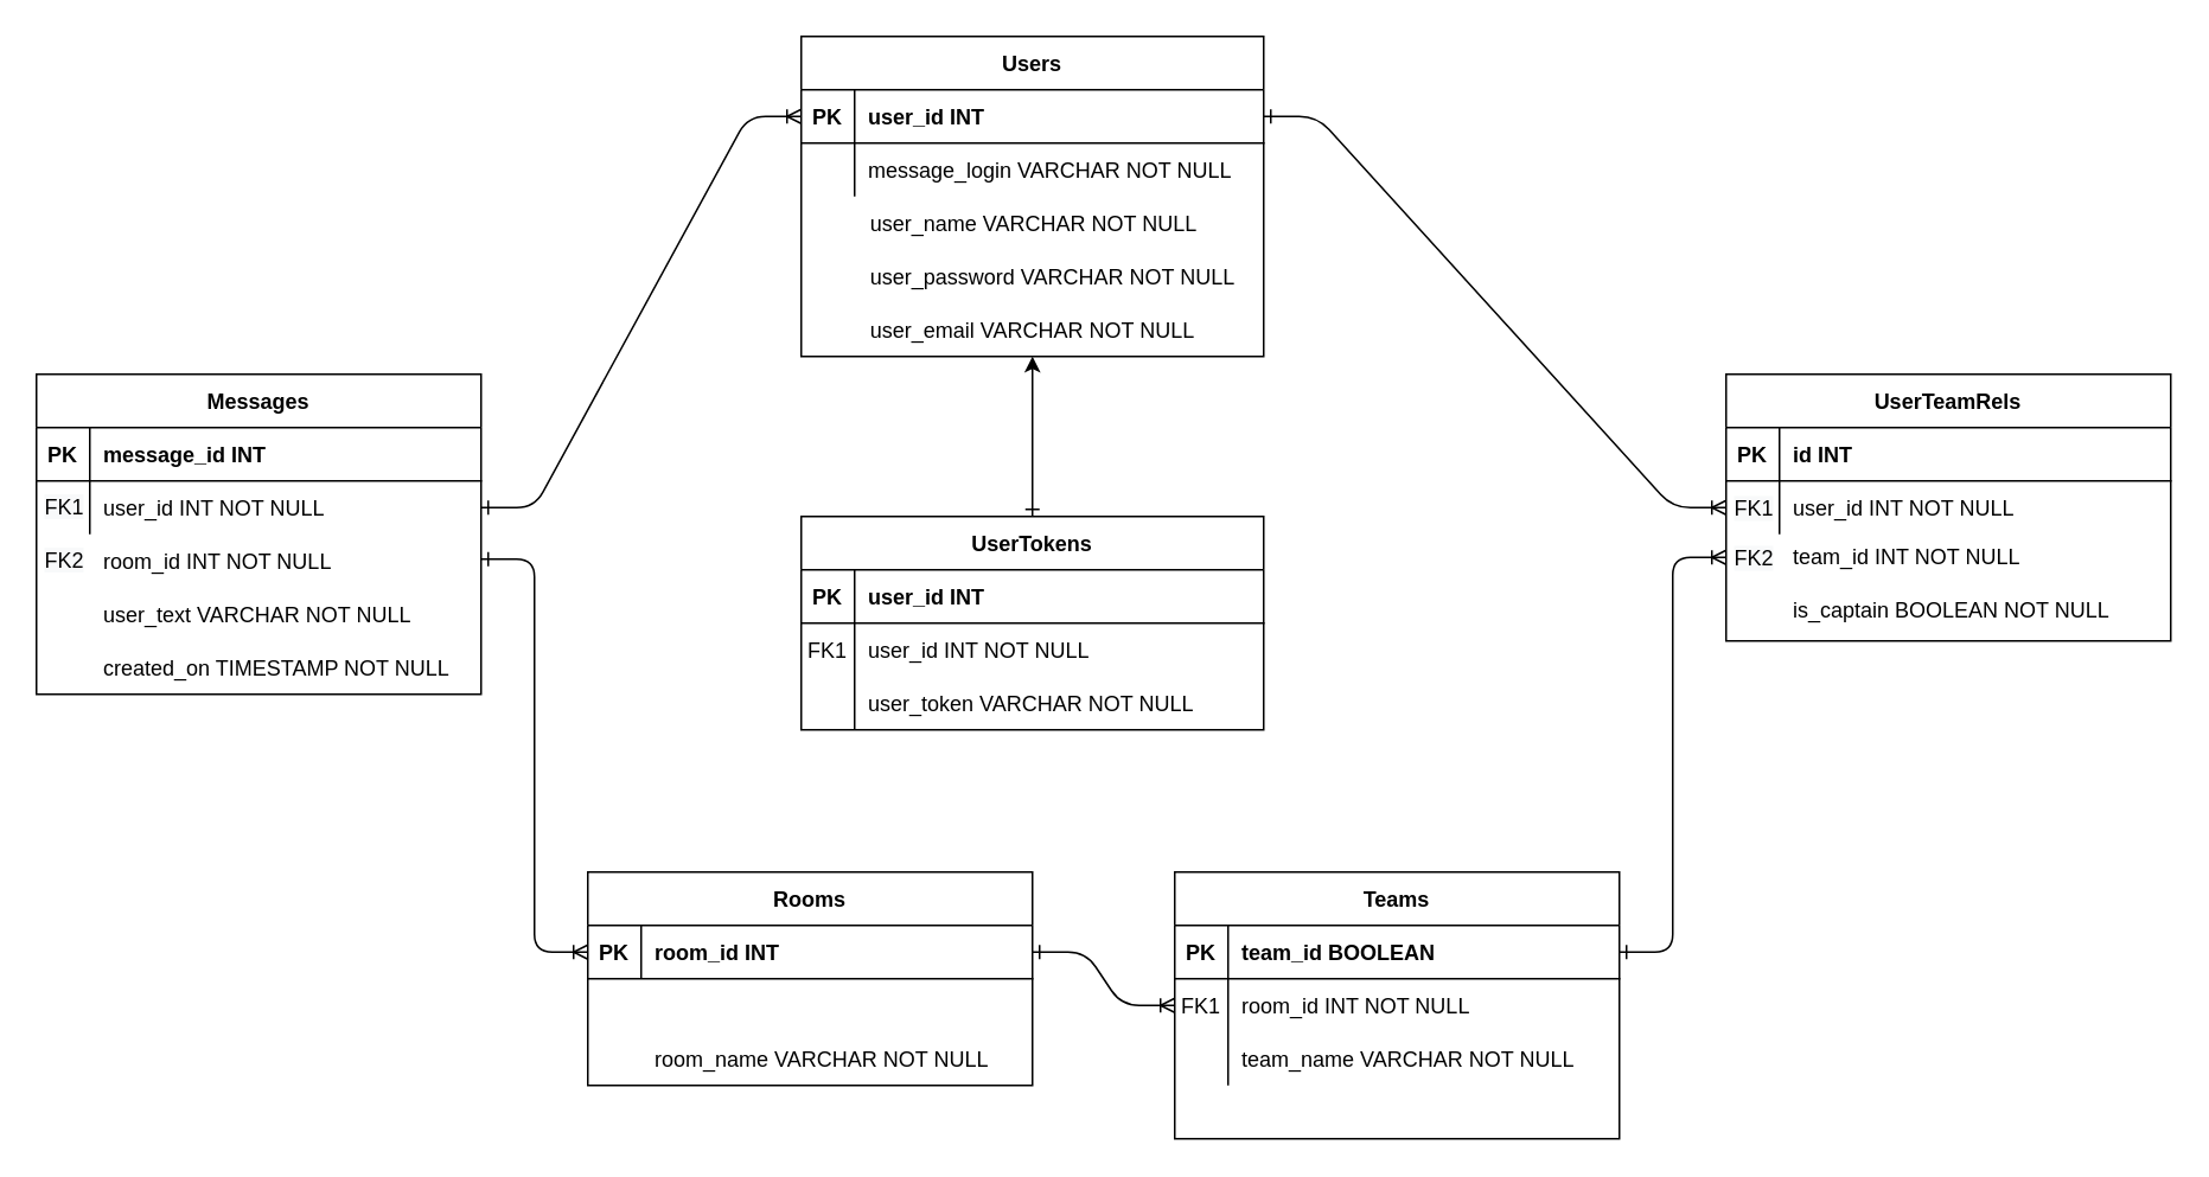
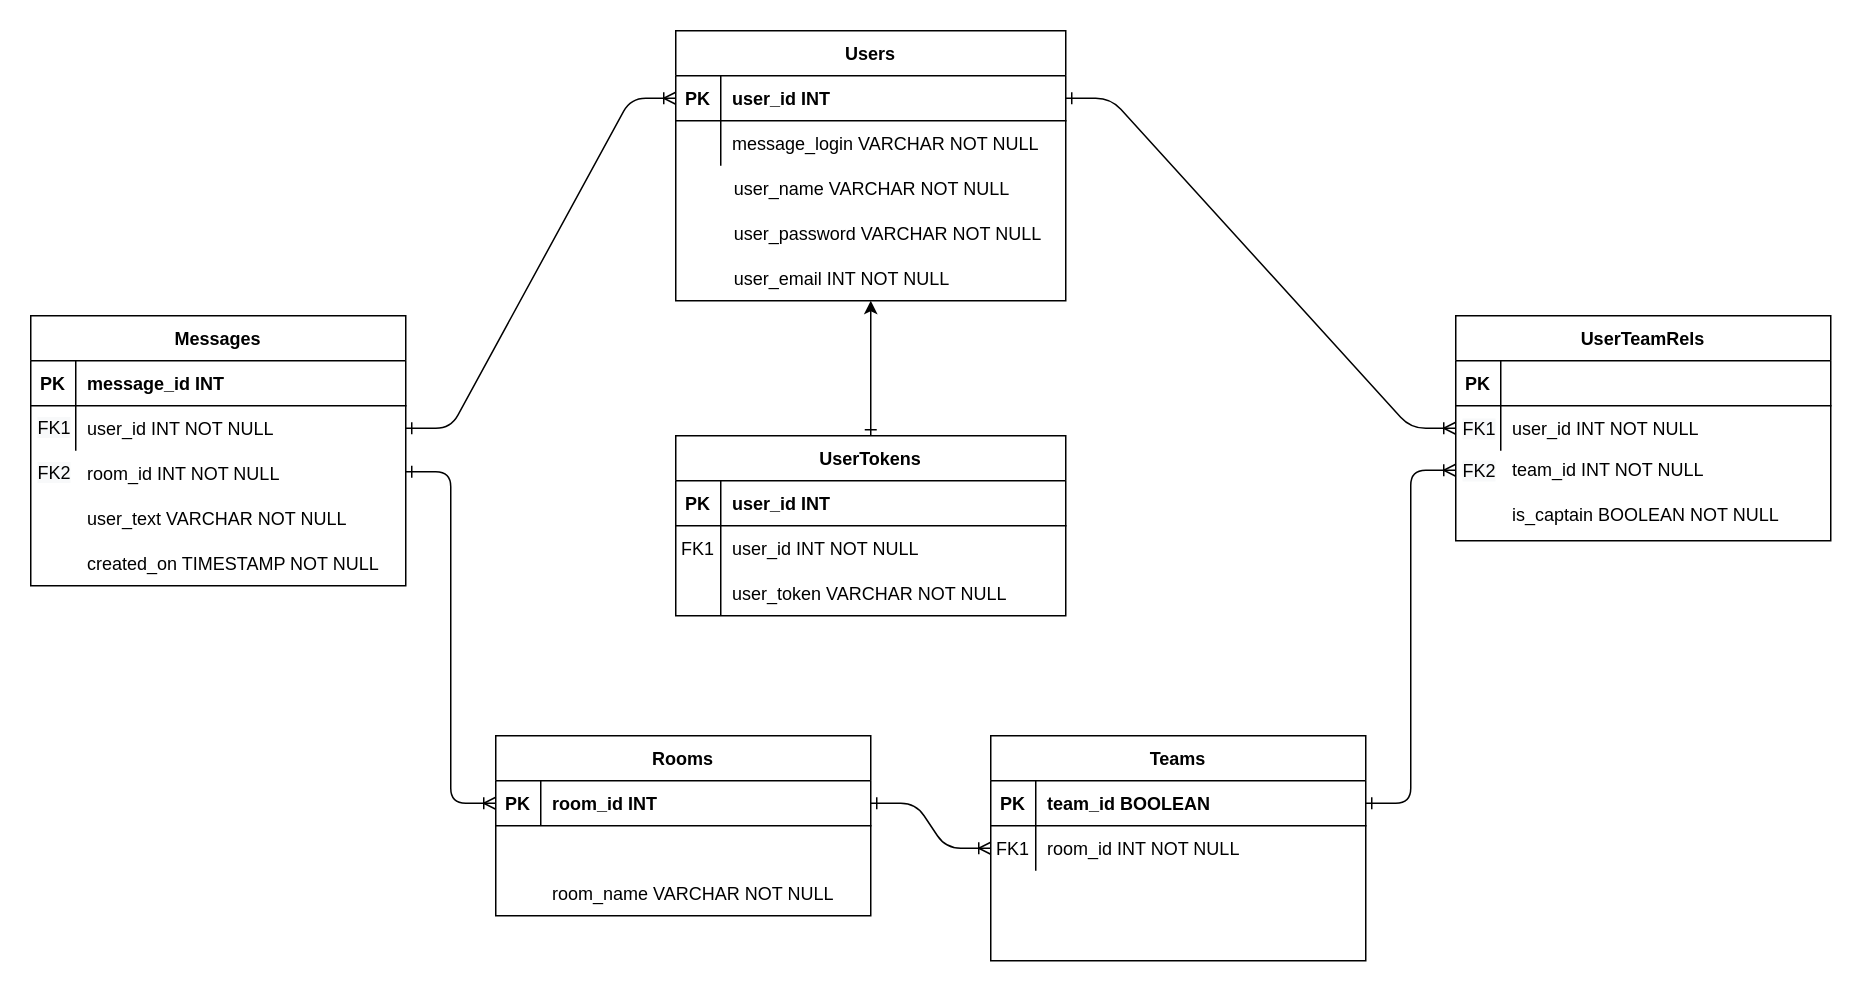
  <mxCell id="0" />
  <mxCell id="1" parent="0" />
  <mxCell id="2" value="" style="group;" vertex="1" connectable="0" parent="1"><mxGeometry x="450" y="20" width="260" height="180" as="geometry" /></mxCell>
  <mxCell id="3" value="Users" style="shape=table;startSize=30;container=1;collapsible=1;childLayout=tableLayout;fixedRows=1;rowLines=0;fontStyle=1;align=center;resizeLast=1;" vertex="1" parent="2"><mxGeometry width="260" height="180" as="geometry" /></mxCell>
  <mxCell id="4" value="" style="shape=partialRectangle;collapsible=0;dropTarget=0;pointerEvents=0;fillColor=none;points=[[0,0.5],[1,0.5]];portConstraint=eastwest;top=0;left=0;right=0;bottom=1;" vertex="1" parent="3"><mxGeometry y="30" width="260" height="30" as="geometry" /></mxCell>
  <mxCell id="5" value="PK" style="shape=partialRectangle;overflow=hidden;connectable=0;fillColor=none;top=0;left=0;bottom=0;right=0;fontStyle=1;" vertex="1" parent="4"><mxGeometry width="30" height="30" as="geometry" /></mxCell>
  <mxCell id="6" value="user_id INT" style="shape=partialRectangle;overflow=hidden;connectable=0;fillColor=none;top=0;left=0;bottom=0;right=0;align=left;spacingLeft=6;fontStyle=1;" vertex="1" parent="4"><mxGeometry x="30" width="230" height="30" as="geometry" /></mxCell>
  <mxCell id="7" value="" style="shape=partialRectangle;collapsible=0;dropTarget=0;pointerEvents=0;fillColor=none;points=[[0,0.5],[1,0.5]];portConstraint=eastwest;top=0;left=0;right=0;bottom=0;" vertex="1" parent="3"><mxGeometry y="60" width="260" height="30" as="geometry" /></mxCell>
  <mxCell id="8" value="" style="shape=partialRectangle;overflow=hidden;connectable=0;fillColor=none;top=0;left=0;bottom=0;right=0;" vertex="1" parent="7"><mxGeometry width="30" height="30" as="geometry" /></mxCell>
  <mxCell id="9" value="message_login VARCHAR NOT NULL" style="shape=partialRectangle;overflow=hidden;connectable=0;fillColor=none;top=0;left=0;bottom=0;right=0;align=left;spacingLeft=6;" vertex="1" parent="7"><mxGeometry x="30" width="230" height="30" as="geometry" /></mxCell>
  <mxCell id="10" value="user_name VARCHAR NOT NULL" style="shape=partialRectangle;overflow=hidden;connectable=0;fillColor=none;top=0;left=0;bottom=0;right=0;align=left;spacingLeft=6;" vertex="1" parent="2"><mxGeometry x="31.2" y="90" width="228.8" height="30" as="geometry" /></mxCell>
  <mxCell id="11" value="user_password VARCHAR NOT NULL" style="shape=partialRectangle;overflow=hidden;connectable=0;fillColor=none;top=0;left=0;bottom=0;right=0;align=left;spacingLeft=6;" vertex="1" parent="2"><mxGeometry x="31.2" y="120" width="228.8" height="30" as="geometry" /></mxCell>
- <mxCell id="12" value="user_email VARCHAR NOT NULL" style="shape=partialRectangle;overflow=hidden;connectable=0;fillColor=none;top=0;left=0;bottom=0;right=0;align=left;spacingLeft=6;" vertex="1" parent="2"><mxGeometry x="31.2" y="150" width="228.8" height="30" as="geometry" /></mxCell>
+ <mxCell id="12" value="user_email INT NOT NULL" style="shape=partialRectangle;overflow=hidden;connectable=0;fillColor=none;top=0;left=0;bottom=0;right=0;align=left;spacingLeft=6;" vertex="1" parent="2"><mxGeometry x="31.2" y="150" width="228.8" height="30" as="geometry" /></mxCell>
  <mxCell id="13" value="UserTokens" style="shape=table;startSize=30;container=1;collapsible=1;childLayout=tableLayout;fixedRows=1;rowLines=0;fontStyle=1;align=center;resizeLast=1;" vertex="1" parent="1"><mxGeometry x="450" y="290" width="260" height="120" as="geometry" /></mxCell>
  <mxCell id="14" value="" style="shape=partialRectangle;collapsible=0;dropTarget=0;pointerEvents=0;fillColor=none;points=[[0,0.5],[1,0.5]];portConstraint=eastwest;top=0;left=0;right=0;bottom=1;" vertex="1" parent="13"><mxGeometry y="30" width="260" height="30" as="geometry" /></mxCell>
  <mxCell id="15" value="PK" style="shape=partialRectangle;overflow=hidden;connectable=0;fillColor=none;top=0;left=0;bottom=0;right=0;fontStyle=1;" vertex="1" parent="14"><mxGeometry width="30" height="30" as="geometry" /></mxCell>
  <mxCell id="16" value="user_id INT" style="shape=partialRectangle;overflow=hidden;connectable=0;fillColor=none;top=0;left=0;bottom=0;right=0;align=left;spacingLeft=6;fontStyle=1;" vertex="1" parent="14"><mxGeometry x="30" width="230" height="30" as="geometry" /></mxCell>
  <mxCell id="17" value="" style="shape=partialRectangle;collapsible=0;dropTarget=0;pointerEvents=0;fillColor=none;points=[[0,0.5],[1,0.5]];portConstraint=eastwest;top=0;left=0;right=0;bottom=0;" vertex="1" parent="13"><mxGeometry y="60" width="260" height="30" as="geometry" /></mxCell>
  <mxCell id="18" value="FK1" style="shape=partialRectangle;overflow=hidden;connectable=0;fillColor=none;top=0;left=0;bottom=0;right=0;" vertex="1" parent="17"><mxGeometry width="30" height="30" as="geometry" /></mxCell>
  <mxCell id="19" value="user_id INT NOT NULL" style="shape=partialRectangle;overflow=hidden;connectable=0;fillColor=none;top=0;left=0;bottom=0;right=0;align=left;spacingLeft=6;" vertex="1" parent="17"><mxGeometry x="30" width="230" height="30" as="geometry" /></mxCell>
  <mxCell id="20" value="" style="shape=partialRectangle;collapsible=0;dropTarget=0;pointerEvents=0;fillColor=none;points=[[0,0.5],[1,0.5]];portConstraint=eastwest;top=0;left=0;right=0;bottom=0;" vertex="1" parent="13"><mxGeometry y="90" width="260" height="30" as="geometry" /></mxCell>
  <mxCell id="21" value="" style="shape=partialRectangle;overflow=hidden;connectable=0;fillColor=none;top=0;left=0;bottom=0;right=0;" vertex="1" parent="20"><mxGeometry width="30" height="30" as="geometry" /></mxCell>
  <mxCell id="22" value="user_token VARCHAR NOT NULL" style="shape=partialRectangle;overflow=hidden;connectable=0;fillColor=none;top=0;left=0;bottom=0;right=0;align=left;spacingLeft=6;" vertex="1" parent="20"><mxGeometry x="30" width="230" height="30" as="geometry" /></mxCell>
  <mxCell id="23" value="" style="group" vertex="1" connectable="0" parent="1"><mxGeometry x="20" y="210" width="250" height="180" as="geometry" /></mxCell>
  <mxCell id="24" value="Messages" style="shape=table;startSize=30;container=1;collapsible=1;childLayout=tableLayout;fixedRows=1;rowLines=0;fontStyle=1;align=center;resizeLast=1;" vertex="1" parent="23"><mxGeometry width="250" height="180" as="geometry"><mxRectangle width="90" height="30" as="alternateBounds" /></mxGeometry></mxCell>
  <mxCell id="25" value="" style="shape=partialRectangle;collapsible=0;dropTarget=0;pointerEvents=0;fillColor=none;points=[[0,0.5],[1,0.5]];portConstraint=eastwest;top=0;left=0;right=0;bottom=1;" vertex="1" parent="24"><mxGeometry y="30" width="250" height="30" as="geometry" /></mxCell>
  <mxCell id="26" value="PK" style="shape=partialRectangle;overflow=hidden;connectable=0;fillColor=none;top=0;left=0;bottom=0;right=0;fontStyle=1;" vertex="1" parent="25"><mxGeometry width="30" height="30" as="geometry" /></mxCell>
  <mxCell id="27" value="message_id INT" style="shape=partialRectangle;overflow=hidden;connectable=0;fillColor=none;top=0;left=0;bottom=0;right=0;align=left;spacingLeft=6;fontStyle=1;" vertex="1" parent="25"><mxGeometry x="30" width="220" height="30" as="geometry" /></mxCell>
  <mxCell id="28" value="" style="shape=partialRectangle;collapsible=0;dropTarget=0;pointerEvents=0;fillColor=none;points=[[0,0.5],[1,0.5]];portConstraint=eastwest;top=0;left=0;right=0;bottom=0;" vertex="1" parent="24"><mxGeometry y="60" width="250" height="30" as="geometry" /></mxCell>
  <mxCell id="29" value="" style="shape=partialRectangle;overflow=hidden;connectable=0;fillColor=none;top=0;left=0;bottom=0;right=0;" vertex="1" parent="28"><mxGeometry width="30" height="30" as="geometry" /></mxCell>
  <mxCell id="30" value="user_id INT NOT NULL" style="shape=partialRectangle;overflow=hidden;connectable=0;fillColor=none;top=0;left=0;bottom=0;right=0;align=left;spacingLeft=6;" vertex="1" parent="28"><mxGeometry x="30" width="220" height="30" as="geometry" /></mxCell>
  <mxCell id="31" value="room_id INT NOT NULL" style="shape=partialRectangle;overflow=hidden;connectable=0;fillColor=none;top=0;left=0;bottom=0;right=0;align=left;spacingLeft=6;" vertex="1" parent="23"><mxGeometry x="30" y="90" width="220" height="30" as="geometry" /></mxCell>
  <mxCell id="32" value="user_text VARCHAR NOT NULL" style="shape=partialRectangle;overflow=hidden;connectable=0;fillColor=none;top=0;left=0;bottom=0;right=0;align=left;spacingLeft=6;" vertex="1" parent="23"><mxGeometry x="30" y="120" width="220" height="30" as="geometry" /></mxCell>
  <mxCell id="33" value="created_on TIMESTAMP NOT NULL" style="shape=partialRectangle;overflow=hidden;connectable=0;fillColor=none;top=0;left=0;bottom=0;right=0;align=left;spacingLeft=6;" vertex="1" parent="23"><mxGeometry x="30" y="150" width="220" height="30" as="geometry" /></mxCell>
  <mxCell id="34" value="&lt;span style=&quot;color: rgb(0, 0, 0); font-family: helvetica; font-size: 12px; font-style: normal; font-weight: 400; letter-spacing: normal; text-align: center; text-indent: 0px; text-transform: none; word-spacing: 0px; background-color: rgb(248, 249, 250); display: inline; float: none;&quot;&gt;FK1&lt;/span&gt;" style="text;whiteSpace=wrap;html=1;" vertex="1" parent="23"><mxGeometry x="3" y="61" width="26" height="30" as="geometry" /></mxCell>
  <mxCell id="35" value="&lt;span style=&quot;color: rgb(0 , 0 , 0) ; font-family: &amp;#34;helvetica&amp;#34; ; font-size: 12px ; font-style: normal ; font-weight: 400 ; letter-spacing: normal ; text-align: center ; text-indent: 0px ; text-transform: none ; word-spacing: 0px ; background-color: rgb(248 , 249 , 250) ; display: inline ; float: none&quot;&gt;FK2&lt;/span&gt;" style="text;whiteSpace=wrap;html=1;" vertex="1" parent="23"><mxGeometry x="3" y="91" width="26" height="30" as="geometry" /></mxCell>
  <mxCell id="36" value="" style="group" vertex="1" connectable="0" parent="1"><mxGeometry x="970" y="210" width="250" height="150" as="geometry" /></mxCell>
  <mxCell id="37" value="UserTeamRels" style="shape=table;startSize=30;container=1;collapsible=1;childLayout=tableLayout;fixedRows=1;rowLines=0;fontStyle=1;align=center;resizeLast=1;" vertex="1" parent="36"><mxGeometry width="250" height="150" as="geometry" /></mxCell>
  <mxCell id="38" value="" style="shape=partialRectangle;collapsible=0;dropTarget=0;pointerEvents=0;fillColor=none;points=[[0,0.5],[1,0.5]];portConstraint=eastwest;top=0;left=0;right=0;bottom=1;" vertex="1" parent="37"><mxGeometry y="30" width="250" height="30" as="geometry" /></mxCell>
  <mxCell id="39" value="PK" style="shape=partialRectangle;overflow=hidden;connectable=0;fillColor=none;top=0;left=0;bottom=0;right=0;fontStyle=1;" vertex="1" parent="38"><mxGeometry width="30" height="30" as="geometry" /></mxCell>
- <mxCell id="40" value="id INT" style="shape=partialRectangle;overflow=hidden;connectable=0;fillColor=none;top=0;left=0;bottom=0;right=0;align=left;spacingLeft=6;fontStyle=1;" vertex="1" parent="38"><mxGeometry x="30" width="220" height="30" as="geometry" /></mxCell>
  <mxCell id="41" value="" style="shape=partialRectangle;collapsible=0;dropTarget=0;pointerEvents=0;fillColor=none;points=[[0,0.5],[1,0.5]];portConstraint=eastwest;top=0;left=0;right=0;bottom=0;" vertex="1" parent="37"><mxGeometry y="60" width="250" height="30" as="geometry" /></mxCell>
  <mxCell id="42" value="" style="shape=partialRectangle;overflow=hidden;connectable=0;fillColor=none;top=0;left=0;bottom=0;right=0;" vertex="1" parent="41"><mxGeometry width="30" height="30" as="geometry" /></mxCell>
  <mxCell id="43" value="user_id INT NOT NULL" style="shape=partialRectangle;overflow=hidden;connectable=0;fillColor=none;top=0;left=0;bottom=0;right=0;align=left;spacingLeft=6;" vertex="1" parent="41"><mxGeometry x="30" width="220" height="30" as="geometry" /></mxCell>
  <mxCell id="44" value="team_id INT NOT NULL" style="shape=partialRectangle;overflow=hidden;connectable=0;fillColor=none;top=0;left=0;bottom=0;right=0;align=left;spacingLeft=6;" vertex="1" parent="36"><mxGeometry x="30" y="90" width="220" height="25" as="geometry" /></mxCell>
  <mxCell id="45" value="is_captain BOOLEAN NOT NULL" style="shape=partialRectangle;overflow=hidden;connectable=0;fillColor=none;top=0;left=0;bottom=0;right=0;align=left;spacingLeft=6;" vertex="1" parent="36"><mxGeometry x="30" y="120" width="220" height="25" as="geometry" /></mxCell>
  <mxCell id="46" value="&lt;span style=&quot;color: rgb(0, 0, 0); font-family: helvetica; font-size: 12px; font-style: normal; font-weight: 400; letter-spacing: normal; text-align: center; text-indent: 0px; text-transform: none; word-spacing: 0px; background-color: rgb(248, 249, 250); display: inline; float: none;&quot;&gt;FK1&lt;/span&gt;" style="text;whiteSpace=wrap;html=1;" vertex="1" parent="36"><mxGeometry x="3" y="61.503" width="26" height="25" as="geometry" /></mxCell>
  <mxCell id="47" value="&lt;span style=&quot;color: rgb(0 , 0 , 0) ; font-family: &amp;#34;helvetica&amp;#34; ; font-size: 12px ; font-style: normal ; font-weight: 400 ; letter-spacing: normal ; text-align: center ; text-indent: 0px ; text-transform: none ; word-spacing: 0px ; background-color: rgb(248 , 249 , 250) ; display: inline ; float: none&quot;&gt;FK2&lt;/span&gt;" style="text;whiteSpace=wrap;html=1;" vertex="1" parent="36"><mxGeometry x="3" y="90" width="20" height="25" as="geometry" /></mxCell>
  <mxCell id="48" value="" style="group" vertex="1" connectable="0" parent="1"><mxGeometry x="660" y="490" width="250" height="150" as="geometry" /></mxCell>
  <mxCell id="49" value="Teams" style="shape=table;startSize=30;container=1;collapsible=1;childLayout=tableLayout;fixedRows=1;rowLines=0;fontStyle=1;align=center;resizeLast=1;" vertex="1" parent="48"><mxGeometry width="250" height="150" as="geometry" /></mxCell>
  <mxCell id="50" value="" style="shape=partialRectangle;collapsible=0;dropTarget=0;pointerEvents=0;fillColor=none;points=[[0,0.5],[1,0.5]];portConstraint=eastwest;top=0;left=0;right=0;bottom=1;" vertex="1" parent="49"><mxGeometry y="30" width="250" height="30" as="geometry" /></mxCell>
  <mxCell id="51" value="PK" style="shape=partialRectangle;overflow=hidden;connectable=0;fillColor=none;top=0;left=0;bottom=0;right=0;fontStyle=1;" vertex="1" parent="50"><mxGeometry width="30" height="30" as="geometry" /></mxCell>
  <mxCell id="52" value="team_id BOOLEAN" style="shape=partialRectangle;overflow=hidden;connectable=0;fillColor=none;top=0;left=0;bottom=0;right=0;align=left;spacingLeft=6;fontStyle=1;" vertex="1" parent="50"><mxGeometry x="30" width="220" height="30" as="geometry" /></mxCell>
  <mxCell id="53" value="" style="shape=partialRectangle;collapsible=0;dropTarget=0;pointerEvents=0;fillColor=none;points=[[0,0.5],[1,0.5]];portConstraint=eastwest;top=0;left=0;right=0;bottom=0;" vertex="1" parent="49"><mxGeometry y="60" width="250" height="30" as="geometry" /></mxCell>
  <mxCell id="54" value="FK1" style="shape=partialRectangle;overflow=hidden;connectable=0;fillColor=none;top=0;left=0;bottom=0;right=0;" vertex="1" parent="53"><mxGeometry width="30" height="30" as="geometry" /></mxCell>
  <mxCell id="55" value="room_id INT NOT NULL" style="shape=partialRectangle;overflow=hidden;connectable=0;fillColor=none;top=0;left=0;bottom=0;right=0;align=left;spacingLeft=6;" vertex="1" parent="53"><mxGeometry x="30" width="220" height="30" as="geometry" /></mxCell>
  <mxCell id="56" value="" style="shape=partialRectangle;collapsible=0;dropTarget=0;pointerEvents=0;fillColor=none;points=[[0,0.5],[1,0.5]];portConstraint=eastwest;top=0;left=0;right=0;bottom=0;" vertex="1" parent="49"><mxGeometry y="90" width="250" height="30" as="geometry" /></mxCell>
  <mxCell id="57" value="" style="shape=partialRectangle;overflow=hidden;connectable=0;fillColor=none;top=0;left=0;bottom=0;right=0;" vertex="1" parent="56"><mxGeometry width="30" height="30" as="geometry" /></mxCell>
- <mxCell id="58" value="team_name VARCHAR NOT NULL" style="shape=partialRectangle;overflow=hidden;connectable=0;fillColor=none;top=0;left=0;bottom=0;right=0;align=left;spacingLeft=6;" vertex="1" parent="56"><mxGeometry x="30" width="220" height="30" as="geometry" /></mxCell>
  <mxCell id="59" value="" style="group" vertex="1" connectable="0" parent="1"><mxGeometry x="330" y="490" width="250" height="120" as="geometry" /></mxCell>
  <mxCell id="60" value="Rooms" style="shape=table;startSize=30;container=1;collapsible=1;childLayout=tableLayout;fixedRows=1;rowLines=0;fontStyle=1;align=center;resizeLast=1;" vertex="1" parent="59"><mxGeometry width="250" height="120" as="geometry" /></mxCell>
  <mxCell id="61" value="" style="shape=partialRectangle;collapsible=0;dropTarget=0;pointerEvents=0;fillColor=none;points=[[0,0.5],[1,0.5]];portConstraint=eastwest;top=0;left=0;right=0;bottom=1;" vertex="1" parent="60"><mxGeometry y="30" width="250" height="30" as="geometry" /></mxCell>
  <mxCell id="62" value="PK" style="shape=partialRectangle;overflow=hidden;connectable=0;fillColor=none;top=0;left=0;bottom=0;right=0;fontStyle=1;" vertex="1" parent="61"><mxGeometry width="30" height="30" as="geometry" /></mxCell>
  <mxCell id="63" value="room_id INT" style="shape=partialRectangle;overflow=hidden;connectable=0;fillColor=none;top=0;left=0;bottom=0;right=0;align=left;spacingLeft=6;fontStyle=1;" vertex="1" parent="61"><mxGeometry x="30" width="220" height="30" as="geometry" /></mxCell>
  <mxCell id="64" value="" style="shape=partialRectangle;collapsible=0;dropTarget=0;pointerEvents=0;fillColor=none;points=[[0,0.5],[1,0.5]];portConstraint=eastwest;top=0;left=0;right=0;bottom=0;" vertex="1" parent="60"><mxGeometry y="60" width="250" height="30" as="geometry" /></mxCell>
  <mxCell id="65" value="" style="shape=partialRectangle;overflow=hidden;connectable=0;fillColor=none;top=0;left=0;bottom=0;right=0;" vertex="1" parent="64"><mxGeometry width="30" height="30" as="geometry" /></mxCell>
  <mxCell id="66" value="room_name VARCHAR NOT NULL" style="shape=partialRectangle;overflow=hidden;connectable=0;fillColor=none;top=0;left=0;bottom=0;right=0;align=left;spacingLeft=6;" vertex="1" parent="59"><mxGeometry x="30" y="90" width="220" height="30" as="geometry" /></mxCell>
  <mxCell id="67" value="" style="edgeStyle=entityRelationEdgeStyle;endArrow=ERoneToMany;startArrow=ERone;endFill=0;startFill=0;rounded=1;" edge="1" parent="1" source="50"><mxGeometry width="100" height="100" relative="1" as="geometry"><mxPoint x="910" y="538" as="sourcePoint" /><mxPoint x="970" y="313" as="targetPoint" /></mxGeometry></mxCell>
  <mxCell id="68" value="" style="edgeStyle=entityRelationEdgeStyle;endArrow=ERoneToMany;startArrow=ERone;endFill=0;startFill=0;rounded=1;exitX=1;exitY=0.5;exitDx=0;exitDy=0;jumpStyle=none;entryX=0;entryY=0.5;entryDx=0;entryDy=0;" edge="1" parent="1" source="4" target="41"><mxGeometry width="100" height="100" relative="1" as="geometry"><mxPoint x="410" y="270" as="sourcePoint" /><mxPoint x="860" y="94" as="targetPoint" /></mxGeometry></mxCell>
  <mxCell id="69" value="" style="edgeStyle=entityRelationEdgeStyle;endArrow=ERoneToMany;startArrow=ERone;endFill=0;startFill=0;rounded=1;exitX=1;exitY=0.5;exitDx=0;exitDy=0;jumpStyle=none;entryX=0;entryY=0.5;entryDx=0;entryDy=0;" edge="1" parent="1" source="28" target="4"><mxGeometry width="100" height="100" relative="1" as="geometry"><mxPoint x="370" y="95.5" as="sourcePoint" /><mxPoint x="440" y="130" as="targetPoint" /></mxGeometry></mxCell>
  <mxCell id="70" value="" style="edgeStyle=entityRelationEdgeStyle;endArrow=ERoneToMany;startArrow=ERone;endFill=0;startFill=0;rounded=1;jumpStyle=none;entryX=0;entryY=0.5;entryDx=0;entryDy=0;" edge="1" parent="1" target="61"><mxGeometry width="100" height="100" relative="1" as="geometry"><mxPoint x="270" y="314" as="sourcePoint" /><mxPoint x="330" y="539" as="targetPoint" /></mxGeometry></mxCell>
  <mxCell id="71" value="" style="edgeStyle=entityRelationEdgeStyle;endArrow=ERoneToMany;startArrow=ERone;endFill=0;startFill=0;rounded=1;exitX=1;exitY=0.5;exitDx=0;exitDy=0;jumpStyle=none;entryX=0;entryY=0.5;entryDx=0;entryDy=0;" edge="1" parent="1" source="61" target="53"><mxGeometry width="100" height="100" relative="1" as="geometry"><mxPoint x="640" y="550" as="sourcePoint" /><mxPoint x="810" y="579" as="targetPoint" /></mxGeometry></mxCell>
  <mxCell id="72" value="" style="endArrow=classic;html=1;strokeColor=#000000;startArrow=ERone;startFill=0;endFill=1;" edge="1" parent="1"><mxGeometry width="50" height="50" relative="1" as="geometry"><mxPoint x="580" y="290" as="sourcePoint" /><mxPoint x="580" y="200" as="targetPoint" /></mxGeometry></mxCell>
